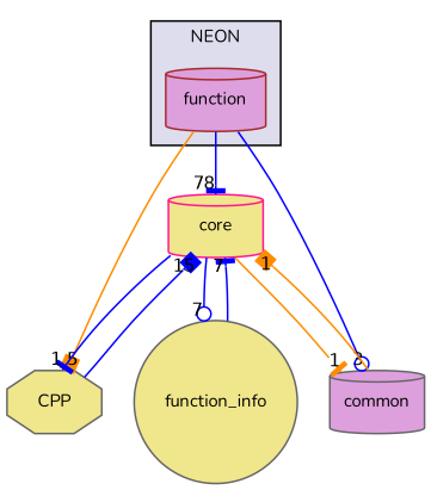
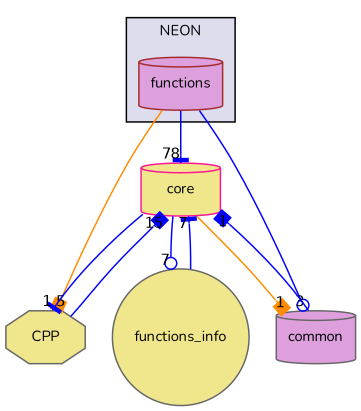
  digraph {
    compound=true
    fontname=Nunito
    node [color=gray40 fillcolor=khaki fontname=Nunito fontsize=10 shape=cylinder style=filled]
    edge [arrowhead=box color=blue fontname=Nunito headlabel=1 labeldistance=1.5 labelfontname=Helvetica labelfontsize=10]
-   n1 [color=brown fillcolor=plum label=function pencolor=black]
+   n1 [color=brown fillcolor=plum label=functions pencolor=black]
    n2 [color=deeppink label=core]
    n3 [label=CPP shape=octagon]
    n4 [fillcolor=plum label=common]
-   n5 [label=function_info shape=circle]
+   n5 [label=functions_info shape=circle]
    subgraph cluster_1 {
      bgcolor="#ddddee"
      fontsize=10
      label=NEON
      pencolor=black
      n1
    }
    n1 -> n2 [arrowhead=tee headlabel=78]
    n1 -> n3 [color=darkorange headlabel=5]
    n1 -> n4 [arrowhead=odot headlabel=3]
    n2 -> n3 [arrowhead=tee]
-   n2 -> n4 [arrowhead=tee color=darkorange]
+   n2 -> n4 [color=darkorange]
    n2 -> n5 [arrowhead=odot headlabel=7]
    n3 -> n2 [headlabel=15]
-   n4 -> n2 [color=darkorange]
+   n4 -> n2
    n5 -> n2 [arrowhead=tee headlabel=7]
  }
